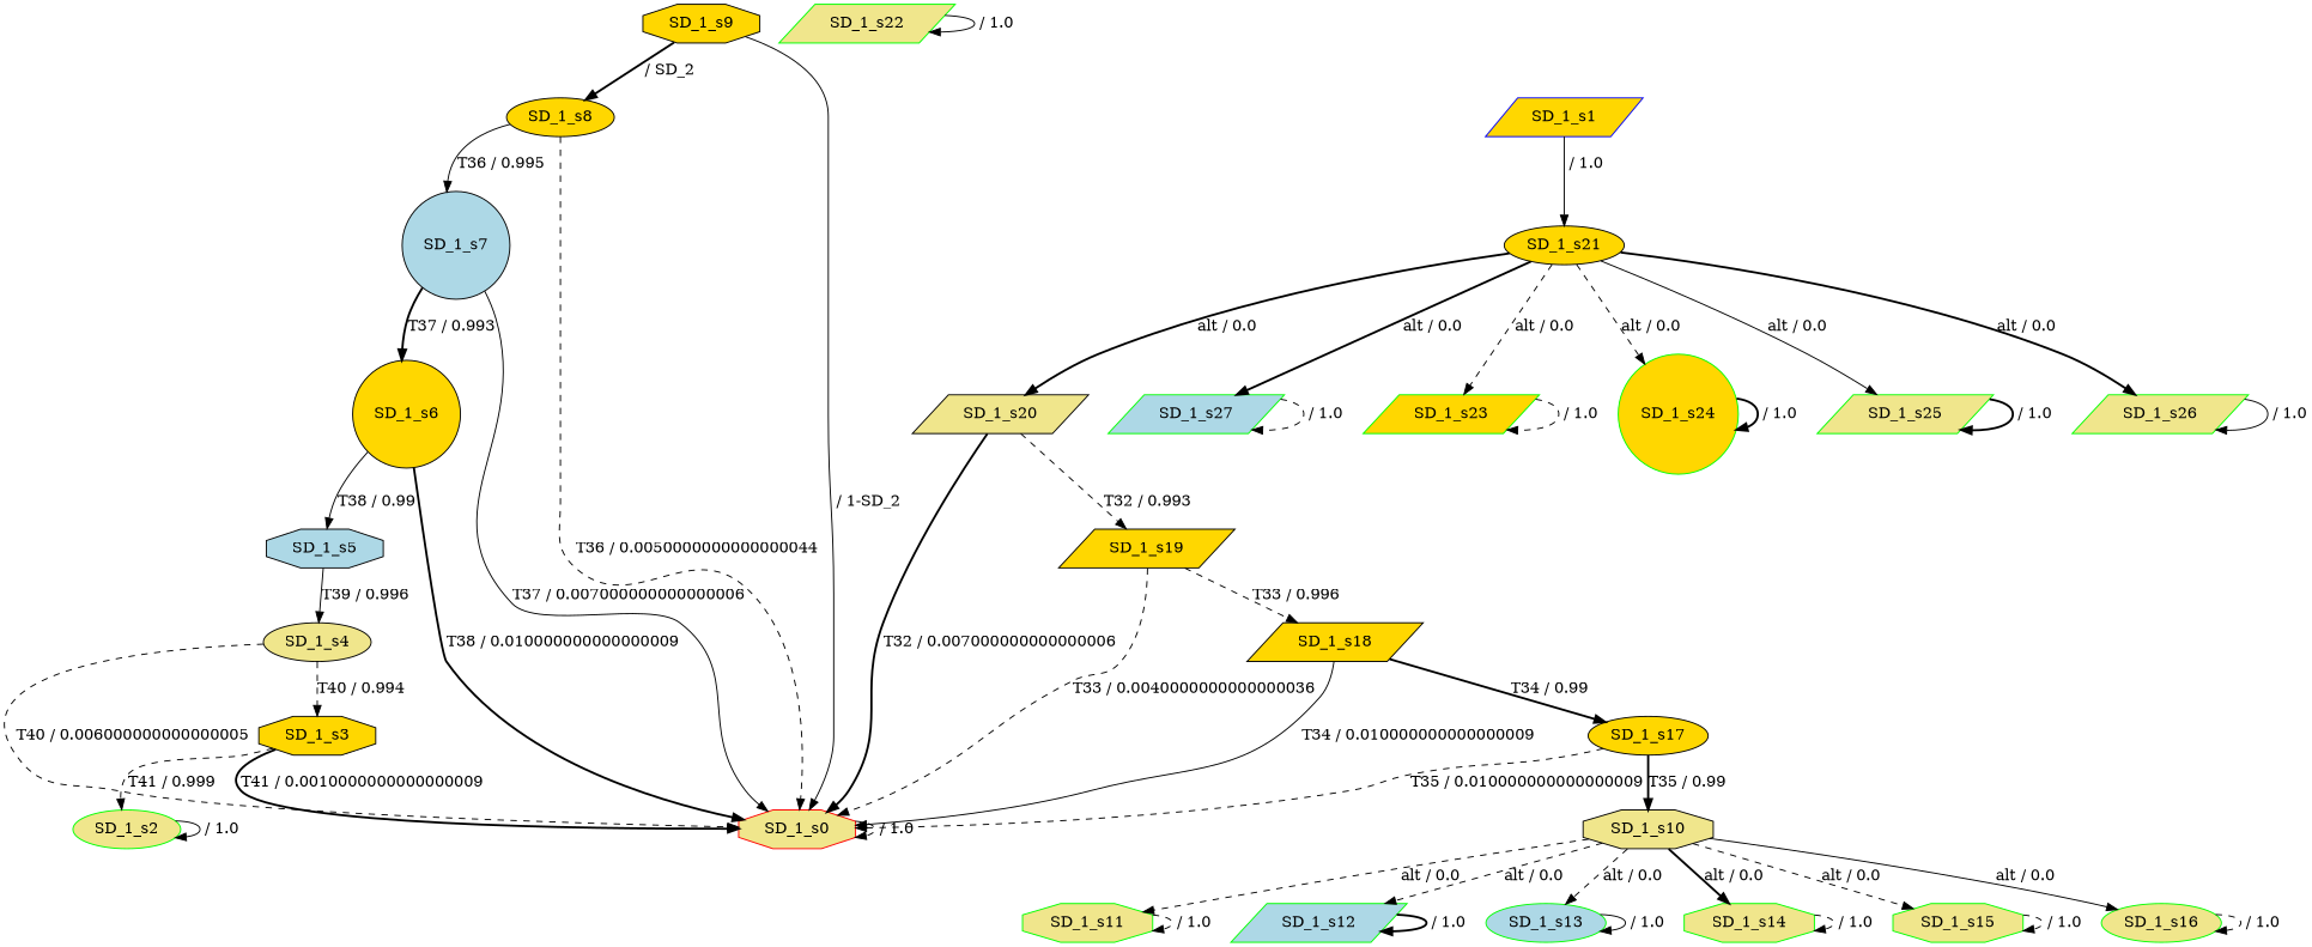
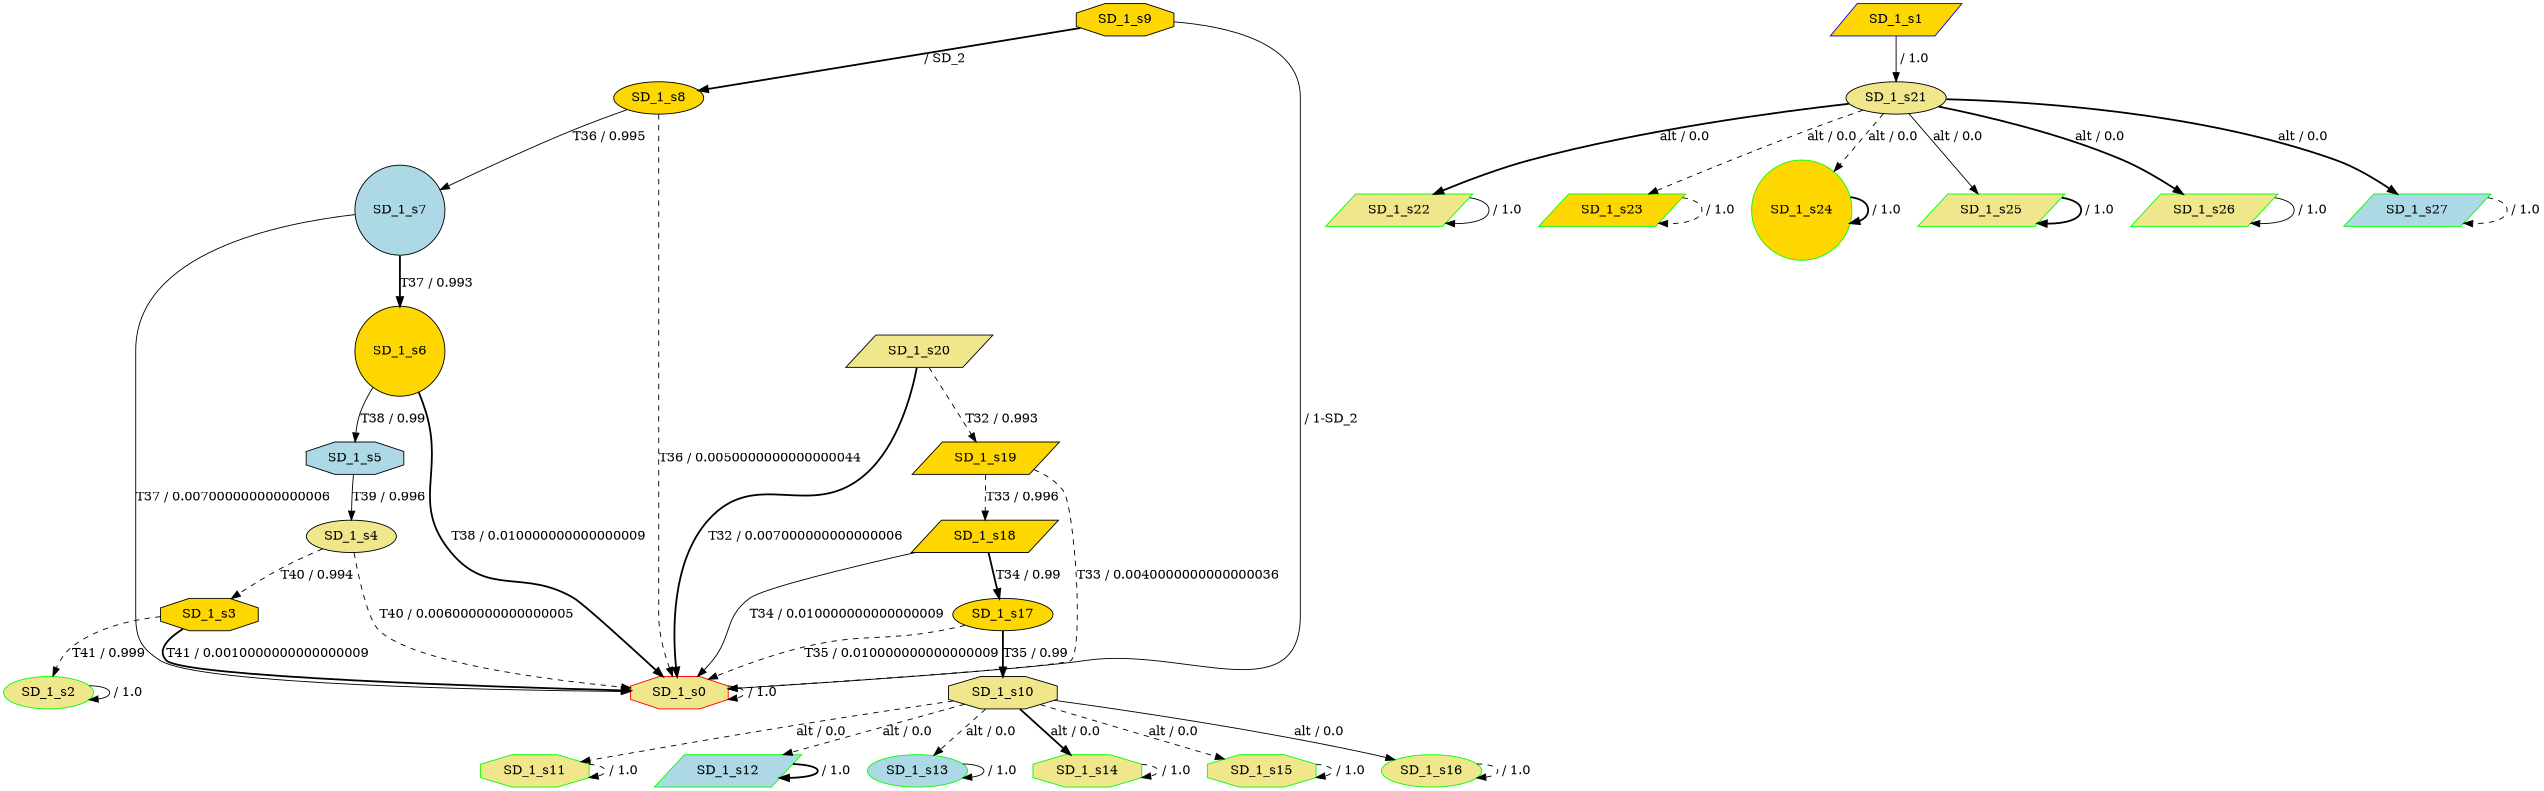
  digraph {
    node [fillcolor=khaki shape=parallelogram style=filled]
    edge [style=dashed]
    n1 [color=red label=SD_1_s0 shape=octagon]
    n2 [color=blue fillcolor=gold label=SD_1_s1]
-   n3 [fillcolor=gold label=SD_1_s21 shape=ellipse]
+   n3 [label=SD_1_s21 shape=ellipse]
    n4 [color=green label=SD_1_s22]
    n5 [color=green fillcolor=gold label=SD_1_s23]
    n6 [color=green fillcolor=gold label=SD_1_s24 shape=circle]
    n7 [color=green label=SD_1_s25]
    n8 [color=green label=SD_1_s26]
    n9 [color=green fillcolor=lightblue label=SD_1_s27]
    n10 [color=green label=SD_1_s2 shape=ellipse]
    n11 [fillcolor=gold label=SD_1_s3 shape=octagon]
    n12 [label=SD_1_s4 shape=ellipse]
    n13 [fillcolor=lightblue label=SD_1_s5 shape=octagon]
    n14 [fillcolor=gold label=SD_1_s6 shape=circle]
    n15 [fillcolor=lightblue label=SD_1_s7 shape=circle]
    n16 [fillcolor=gold label=SD_1_s8 shape=ellipse]
    n17 [fillcolor=gold label=SD_1_s9 shape=octagon]
    n18 [label=SD_1_s10 shape=octagon]
    n19 [color=green label=SD_1_s11 shape=octagon]
    n20 [color=green fillcolor=lightblue label=SD_1_s12]
    n21 [color=green fillcolor=lightblue label=SD_1_s13 shape=ellipse]
    n22 [color=green label=SD_1_s14 shape=octagon]
    n23 [color=green label=SD_1_s15 shape=octagon]
    n24 [color=green label=SD_1_s16 shape=ellipse]
    n25 [fillcolor=gold label=SD_1_s17 shape=ellipse]
    n26 [fillcolor=gold label=SD_1_s18]
    n27 [fillcolor=gold label=SD_1_s19]
    n28 [label=SD_1_s20]
    n1 -> n1 [label=" / 1.0"]
    n2 -> n3 [label=" / 1.0" style=solid]
-   n3 -> n28 [label="alt / 0.0" style=bold]
+   n3 -> n4 [label="alt / 0.0" style=bold]
    n3 -> n5 [label="alt / 0.0"]
    n3 -> n6 [label="alt / 0.0"]
    n3 -> n7 [label="alt / 0.0" style=solid]
    n3 -> n8 [label="alt / 0.0" style=bold]
    n3 -> n9 [label="alt / 0.0" style=bold]
    n4 -> n4 [label=" / 1.0" style=solid]
    n5 -> n5 [label=" / 1.0"]
    n6 -> n6 [label=" / 1.0" style=bold]
    n7 -> n7 [label=" / 1.0" style=bold]
    n8 -> n8 [label=" / 1.0" style=solid]
    n9 -> n9 [label=" / 1.0"]
    n10 -> n10 [label=" / 1.0" style=solid]
    n11 -> n1 [label="T41 / 0.0010000000000000009" style=bold]
    n11 -> n10 [label="T41 / 0.999"]
    n12 -> n1 [label="T40 / 0.006000000000000005"]
    n12 -> n11 [label="T40 / 0.994"]
    n13 -> n12 [label="T39 / 0.996" style=solid]
    n14 -> n1 [label="T38 / 0.010000000000000009" style=bold]
    n14 -> n13 [label="T38 / 0.99" style=solid]
    n15 -> n1 [label="T37 / 0.007000000000000006" style=solid]
    n15 -> n14 [label="T37 / 0.993" style=bold]
    n16 -> n1 [label="T36 / 0.0050000000000000044"]
    n16 -> n15 [label="T36 / 0.995" style=solid]
    n17 -> n1 [label=" / 1-SD_2" style=solid]
    n17 -> n16 [label=" / SD_2" style=bold]
    n18 -> n19 [label="alt / 0.0"]
    n18 -> n20 [label="alt / 0.0"]
    n18 -> n21 [label="alt / 0.0"]
    n18 -> n22 [label="alt / 0.0" style=bold]
    n18 -> n23 [label="alt / 0.0"]
    n18 -> n24 [label="alt / 0.0" style=solid]
    n19 -> n19 [label=" / 1.0"]
    n20 -> n20 [label=" / 1.0" style=bold]
    n21 -> n21 [label=" / 1.0" style=solid]
    n22 -> n22 [label=" / 1.0"]
    n23 -> n23 [label=" / 1.0"]
    n24 -> n24 [label=" / 1.0"]
    n25 -> n1 [label="T35 / 0.010000000000000009"]
    n25 -> n18 [label="T35 / 0.99" style=bold]
    n26 -> n1 [label="T34 / 0.010000000000000009" style=solid]
    n26 -> n25 [label="T34 / 0.99" style=bold]
    n27 -> n1 [label="T33 / 0.0040000000000000036"]
    n27 -> n26 [label="T33 / 0.996"]
    n28 -> n1 [label="T32 / 0.007000000000000006" style=bold]
    n28 -> n27 [label="T32 / 0.993"]
  }
